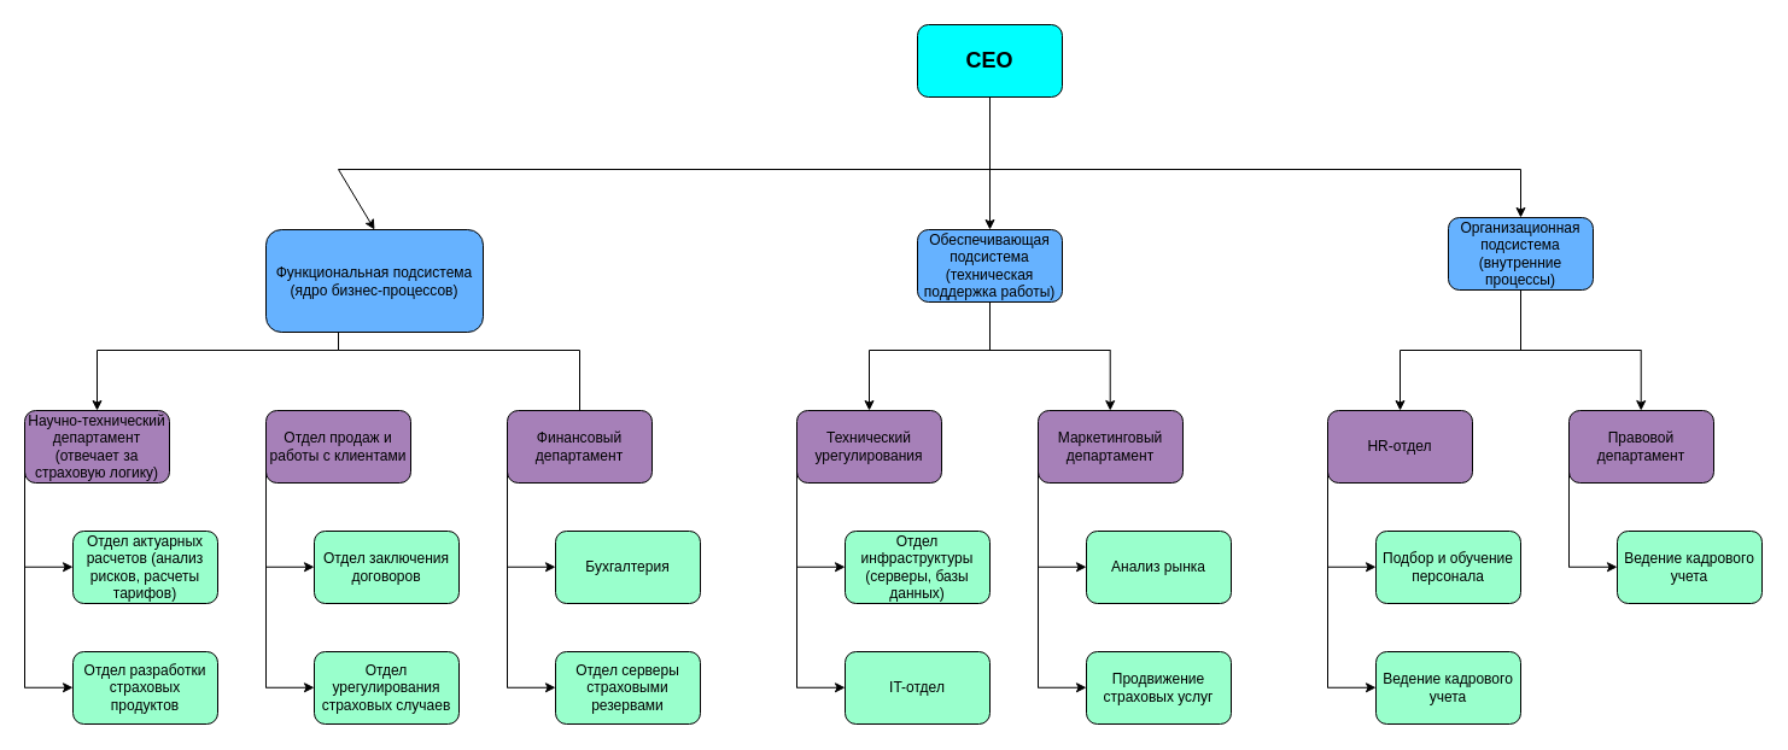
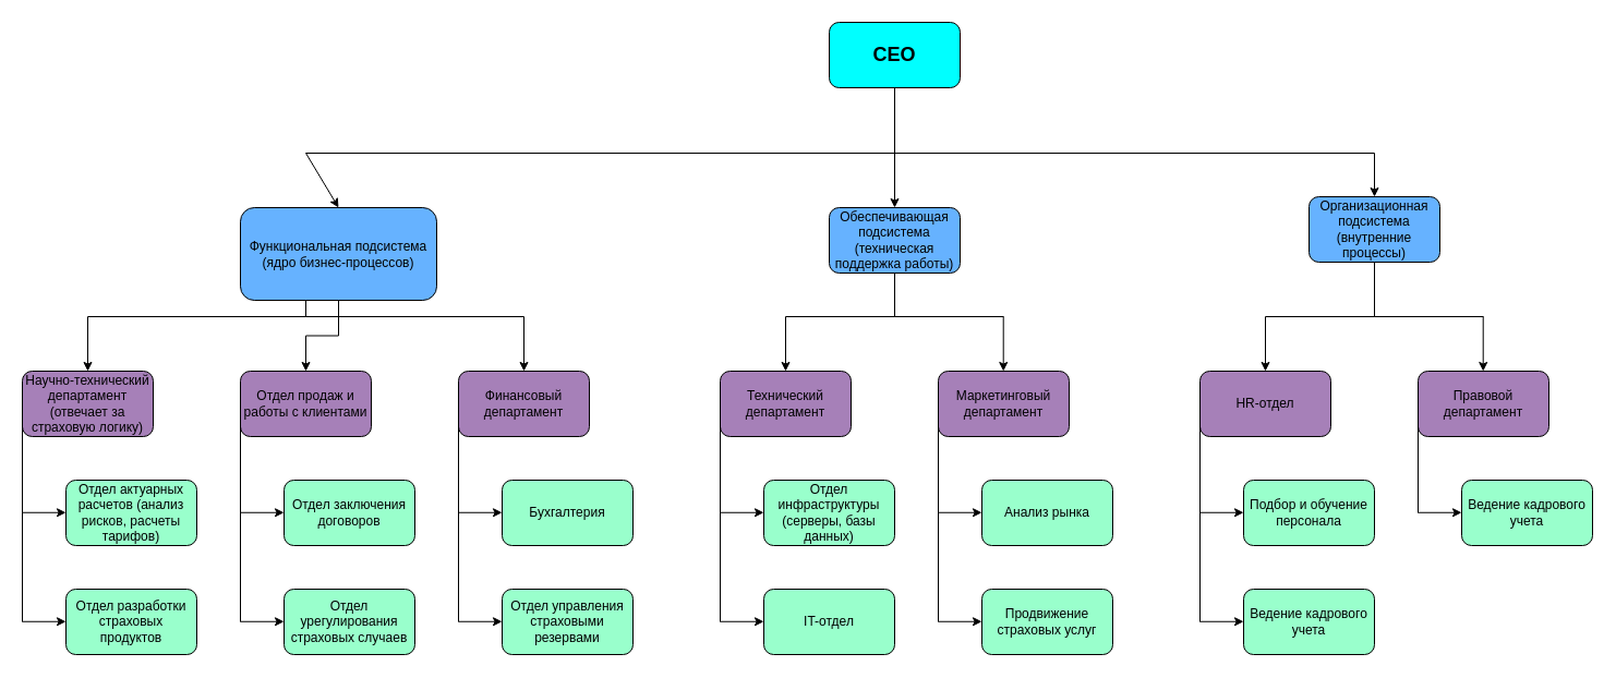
  <mxCell id="0" />
  <mxCell id="1" parent="0" />
  <mxCell id="2" value="&lt;b&gt;&lt;font style=&quot;font-size: 18px;&quot;&gt;СЕО&lt;/font&gt;&lt;/b&gt;" style="rounded=1;whiteSpace=wrap;html=1;fillColor=#00FFFF;" vertex="1" parent="1"><mxGeometry x="760" y="20" width="120" height="60" as="geometry" /></mxCell>
+ <mxCell id="3" style="edgeStyle=orthogonalEdgeStyle;rounded=0;orthogonalLoop=1;jettySize=auto;html=1;" edge="1" parent="1" source="6" target="10"><mxGeometry relative="1" as="geometry" /></mxCell>
  <mxCell id="4" style="edgeStyle=orthogonalEdgeStyle;rounded=0;orthogonalLoop=1;jettySize=auto;html=1;entryX=0.5;entryY=0;entryDx=0;entryDy=0;" edge="1" parent="1" source="6" target="9"><mxGeometry relative="1" as="geometry"><Array as="points"><mxPoint x="280" y="290" /><mxPoint x="80" y="290" /></Array></mxGeometry></mxCell>
- <mxCell id="5" style="edgeStyle=orthogonalEdgeStyle;rounded=0;orthogonalLoop=1;jettySize=auto;html=1;endArrow=none;" edge="1" parent="1" source="6" target="11"><mxGeometry relative="1" as="geometry"><Array as="points"><mxPoint x="280" y="290" /><mxPoint x="480" y="290" /></Array></mxGeometry></mxCell>
+ <mxCell id="5" style="edgeStyle=orthogonalEdgeStyle;rounded=0;orthogonalLoop=1;jettySize=auto;html=1;" edge="1" parent="1" source="6" target="11"><mxGeometry relative="1" as="geometry"><Array as="points"><mxPoint x="280" y="290" /><mxPoint x="480" y="290" /></Array></mxGeometry></mxCell>
  <mxCell id="6" value="Функциональная подсистема (ядро бизнес-процессов)&lt;div style=&quot;display:none&quot; id=&quot;SDCloudData&quot;&gt;&lt;/div&gt;" style="rounded=1;whiteSpace=wrap;html=1;fillColor=#66B2FF;" vertex="1" parent="1"><mxGeometry x="220" y="190" width="180" height="85" as="geometry" /></mxCell>
  <mxCell id="7" value="Обеспечивающая подсистема (техническая поддержка работы)&lt;div style=&quot;display:none&quot; id=&quot;SDCloudData&quot;&gt;&lt;/div&gt;" style="rounded=1;whiteSpace=wrap;html=1;fillColor=#66B2FF;" vertex="1" parent="1"><mxGeometry x="760" y="190" width="120" height="60" as="geometry" /></mxCell>
- <mxCell id="8" value="Технический урегулирования&lt;div style=&quot;display:none&quot; id=&quot;SDCloudData&quot;&gt;&lt;/div&gt;" style="rounded=1;whiteSpace=wrap;html=1;fillColor=#A680B8;" vertex="1" parent="1"><mxGeometry x="660" y="340" width="120" height="60" as="geometry" /></mxCell>
+ <mxCell id="8" value="Технический департамент&lt;div style=&quot;display:none&quot; id=&quot;SDCloudData&quot;&gt;&lt;/div&gt;" style="rounded=1;whiteSpace=wrap;html=1;fillColor=#A680B8;" vertex="1" parent="1"><mxGeometry x="660" y="340" width="120" height="60" as="geometry" /></mxCell>
  <mxCell id="9" value="Научно-технический департамент (отвечает за страховую логику)&lt;div style=&quot;display:none&quot; id=&quot;SDCloudData&quot;&gt;&lt;/div&gt;" style="rounded=1;whiteSpace=wrap;html=1;fillColor=#A680B8;" vertex="1" parent="1"><mxGeometry x="20" y="340" width="120" height="60" as="geometry" /></mxCell>
  <mxCell id="10" value="Отдел продаж и работы с клиентами&lt;div style=&quot;display:none&quot; id=&quot;SDCloudData&quot;&gt;&lt;/div&gt;" style="rounded=1;whiteSpace=wrap;html=1;fillColor=#A680B8;" vertex="1" parent="1"><mxGeometry x="220" y="340" width="120" height="60" as="geometry" /></mxCell>
  <mxCell id="11" value="Финансовый департамент&lt;div style=&quot;display:none&quot; id=&quot;SDCloudData&quot;&gt;&lt;/div&gt;" style="rounded=1;whiteSpace=wrap;html=1;fillColor=#A680B8;" vertex="1" parent="1"><mxGeometry x="420" y="340" width="120" height="60" as="geometry" /></mxCell>
  <mxCell id="12" value="Бухгалтерия&lt;div style=&quot;display:none&quot; id=&quot;SDCloudData&quot;&gt;&lt;/div&gt;" style="rounded=1;whiteSpace=wrap;html=1;fillColor=#99FFCC;" vertex="1" parent="1"><mxGeometry x="460" y="440" width="120" height="60" as="geometry" /></mxCell>
  <mxCell id="13" value="Отдел актуарных расчетов (анализ рисков, расчеты тарифов)&lt;div style=&quot;display:none&quot; id=&quot;SDCloudData&quot;&gt;&lt;/div&gt;" style="rounded=1;whiteSpace=wrap;html=1;fillColor=#99FFCC;" vertex="1" parent="1"><mxGeometry x="60" y="440" width="120" height="60" as="geometry" /></mxCell>
- <mxCell id="14" value="Отдел серверы страховыми резервами&lt;div style=&quot;display:none&quot; id=&quot;SDCloudData&quot;&gt;&lt;/div&gt;" style="rounded=1;whiteSpace=wrap;html=1;fillColor=#99FFCC;" vertex="1" parent="1"><mxGeometry x="460" y="540" width="120" height="60" as="geometry" /></mxCell>
+ <mxCell id="14" value="Отдел управления страховыми резервами&lt;div style=&quot;display:none&quot; id=&quot;SDCloudData&quot;&gt;&lt;/div&gt;" style="rounded=1;whiteSpace=wrap;html=1;fillColor=#99FFCC;" vertex="1" parent="1"><mxGeometry x="460" y="540" width="120" height="60" as="geometry" /></mxCell>
  <mxCell id="15" value="Отдел разработки страховых продуктов&lt;div style=&quot;display:none&quot; id=&quot;SDCloudData&quot;&gt;&lt;/div&gt;" style="rounded=1;whiteSpace=wrap;html=1;fillColor=#99FFCC;" vertex="1" parent="1"><mxGeometry x="60" y="540" width="120" height="60" as="geometry" /></mxCell>
  <mxCell id="16" value="Отдел заключения договоров&lt;div style=&quot;display:none&quot; id=&quot;SDCloudData&quot;&gt;&lt;/div&gt;" style="rounded=1;whiteSpace=wrap;html=1;fillColor=#99FFCC;" vertex="1" parent="1"><mxGeometry x="260" y="440" width="120" height="60" as="geometry" /></mxCell>
  <mxCell id="17" value="Отдел урегулирования страховых случаев&lt;div style=&quot;display:none&quot; id=&quot;SDCloudData&quot;&gt;&lt;/div&gt;" style="rounded=1;whiteSpace=wrap;html=1;fillColor=#99FFCC;" vertex="1" parent="1"><mxGeometry x="260" y="540" width="120" height="60" as="geometry" /></mxCell>
  <mxCell id="18" value="" style="endArrow=classic;html=1;rounded=0;entryX=0;entryY=0.5;entryDx=0;entryDy=0;" edge="1" parent="1"><mxGeometry width="50" height="50" relative="1" as="geometry"><mxPoint x="20" y="469.76" as="sourcePoint" /><mxPoint x="60" y="469.76" as="targetPoint" /></mxGeometry></mxCell>
  <mxCell id="19" value="" style="endArrow=classic;html=1;rounded=0;entryX=0;entryY=0.5;entryDx=0;entryDy=0;" edge="1" parent="1"><mxGeometry width="50" height="50" relative="1" as="geometry"><mxPoint x="20" y="569.76" as="sourcePoint" /><mxPoint x="60" y="569.76" as="targetPoint" /></mxGeometry></mxCell>
  <mxCell id="20" value="" style="endArrow=none;html=1;rounded=0;" edge="1" parent="1"><mxGeometry width="50" height="50" relative="1" as="geometry"><mxPoint x="20" y="570" as="sourcePoint" /><mxPoint x="20" y="390" as="targetPoint" /></mxGeometry></mxCell>
  <mxCell id="21" value="" style="endArrow=none;html=1;rounded=0;" edge="1" parent="1"><mxGeometry width="50" height="50" relative="1" as="geometry"><mxPoint x="220" y="570" as="sourcePoint" /><mxPoint x="220" y="390" as="targetPoint" /></mxGeometry></mxCell>
  <mxCell id="22" value="" style="endArrow=classic;html=1;rounded=0;entryX=0;entryY=0.5;entryDx=0;entryDy=0;" edge="1" parent="1"><mxGeometry width="50" height="50" relative="1" as="geometry"><mxPoint x="220" y="469.76" as="sourcePoint" /><mxPoint x="260" y="469.76" as="targetPoint" /></mxGeometry></mxCell>
  <mxCell id="23" value="" style="endArrow=classic;html=1;rounded=0;entryX=0;entryY=0.5;entryDx=0;entryDy=0;" edge="1" parent="1"><mxGeometry width="50" height="50" relative="1" as="geometry"><mxPoint x="220" y="569.76" as="sourcePoint" /><mxPoint x="260" y="569.76" as="targetPoint" /></mxGeometry></mxCell>
  <mxCell id="24" value="" style="endArrow=none;html=1;rounded=0;" edge="1" parent="1"><mxGeometry width="50" height="50" relative="1" as="geometry"><mxPoint x="420" y="570" as="sourcePoint" /><mxPoint x="420" y="390" as="targetPoint" /></mxGeometry></mxCell>
  <mxCell id="25" value="" style="endArrow=classic;html=1;rounded=0;entryX=0;entryY=0.5;entryDx=0;entryDy=0;" edge="1" parent="1"><mxGeometry width="50" height="50" relative="1" as="geometry"><mxPoint x="420" y="469.76" as="sourcePoint" /><mxPoint x="460" y="469.76" as="targetPoint" /></mxGeometry></mxCell>
  <mxCell id="26" value="" style="endArrow=classic;html=1;rounded=0;entryX=0;entryY=0.5;entryDx=0;entryDy=0;" edge="1" parent="1"><mxGeometry width="50" height="50" relative="1" as="geometry"><mxPoint x="420" y="569.76" as="sourcePoint" /><mxPoint x="460" y="569.76" as="targetPoint" /></mxGeometry></mxCell>
  <mxCell id="27" value="Маркетинговый департамент&lt;div style=&quot;display:none&quot; id=&quot;SDCloudData&quot;&gt;&lt;/div&gt;" style="rounded=1;whiteSpace=wrap;html=1;fillColor=#A680B8;" vertex="1" parent="1"><mxGeometry x="860" y="340" width="120" height="60" as="geometry" /></mxCell>
  <mxCell id="28" value="Отдел инфраструктуры (серверы, базы данных)&lt;div style=&quot;display:none&quot; id=&quot;SDCloudData&quot;&gt;&lt;/div&gt;" style="rounded=1;whiteSpace=wrap;html=1;fillColor=#99FFCC;" vertex="1" parent="1"><mxGeometry x="700" y="440" width="120" height="60" as="geometry" /></mxCell>
  <mxCell id="29" value="IT-отдел&lt;div style=&quot;display:none&quot; id=&quot;SDCloudData&quot;&gt;&lt;/div&gt;" style="rounded=1;whiteSpace=wrap;html=1;fillColor=#99FFCC;" vertex="1" parent="1"><mxGeometry x="700" y="540" width="120" height="60" as="geometry" /></mxCell>
  <mxCell id="30" value="Анализ рынка&lt;div style=&quot;display:none&quot; id=&quot;SDCloudData&quot;&gt;&lt;/div&gt;" style="rounded=1;whiteSpace=wrap;html=1;fillColor=#99FFCC;" vertex="1" parent="1"><mxGeometry x="900" y="440" width="120" height="60" as="geometry" /></mxCell>
  <mxCell id="31" value="Продвижение страховых услуг&lt;div style=&quot;display:none&quot; id=&quot;SDCloudData&quot;&gt;&lt;/div&gt;" style="rounded=1;whiteSpace=wrap;html=1;fillColor=#99FFCC;" vertex="1" parent="1"><mxGeometry x="900" y="540" width="120" height="60" as="geometry" /></mxCell>
  <mxCell id="32" value="" style="endArrow=none;html=1;rounded=0;" edge="1" parent="1"><mxGeometry width="50" height="50" relative="1" as="geometry"><mxPoint x="660" y="570" as="sourcePoint" /><mxPoint x="660" y="390" as="targetPoint" /></mxGeometry></mxCell>
  <mxCell id="33" value="" style="endArrow=classic;html=1;rounded=0;entryX=0;entryY=0.5;entryDx=0;entryDy=0;" edge="1" parent="1"><mxGeometry width="50" height="50" relative="1" as="geometry"><mxPoint x="660" y="469.76" as="sourcePoint" /><mxPoint x="700" y="469.76" as="targetPoint" /></mxGeometry></mxCell>
  <mxCell id="34" value="" style="endArrow=classic;html=1;rounded=0;entryX=0;entryY=0.5;entryDx=0;entryDy=0;" edge="1" parent="1"><mxGeometry width="50" height="50" relative="1" as="geometry"><mxPoint x="660" y="569.76" as="sourcePoint" /><mxPoint x="700" y="569.76" as="targetPoint" /></mxGeometry></mxCell>
  <mxCell id="35" value="" style="endArrow=none;html=1;rounded=0;" edge="1" parent="1"><mxGeometry width="50" height="50" relative="1" as="geometry"><mxPoint x="860" y="570" as="sourcePoint" /><mxPoint x="860" y="390" as="targetPoint" /></mxGeometry></mxCell>
  <mxCell id="36" value="" style="endArrow=classic;html=1;rounded=0;entryX=0;entryY=0.5;entryDx=0;entryDy=0;" edge="1" parent="1"><mxGeometry width="50" height="50" relative="1" as="geometry"><mxPoint x="860" y="469.76" as="sourcePoint" /><mxPoint x="900" y="469.76" as="targetPoint" /></mxGeometry></mxCell>
  <mxCell id="37" value="" style="endArrow=classic;html=1;rounded=0;entryX=0;entryY=0.5;entryDx=0;entryDy=0;" edge="1" parent="1"><mxGeometry width="50" height="50" relative="1" as="geometry"><mxPoint x="860" y="569.76" as="sourcePoint" /><mxPoint x="900" y="569.76" as="targetPoint" /></mxGeometry></mxCell>
  <mxCell id="38" value="" style="endArrow=none;html=1;rounded=0;" edge="1" parent="1"><mxGeometry width="50" height="50" relative="1" as="geometry"><mxPoint x="920" y="290" as="sourcePoint" /><mxPoint x="720" y="290" as="targetPoint" /></mxGeometry></mxCell>
  <mxCell id="39" value="" style="endArrow=classic;html=1;rounded=0;entryX=0.5;entryY=0;entryDx=0;entryDy=0;" edge="1" parent="1" target="8"><mxGeometry width="50" height="50" relative="1" as="geometry"><mxPoint x="720" y="290" as="sourcePoint" /><mxPoint x="800" y="280" as="targetPoint" /></mxGeometry></mxCell>
  <mxCell id="40" value="" style="endArrow=classic;html=1;rounded=0;entryX=0.5;entryY=0;entryDx=0;entryDy=0;" edge="1" parent="1"><mxGeometry width="50" height="50" relative="1" as="geometry"><mxPoint x="919.71" y="290" as="sourcePoint" /><mxPoint x="919.71" y="340" as="targetPoint" /></mxGeometry></mxCell>
  <mxCell id="41" value="" style="endArrow=none;html=1;rounded=0;entryX=0.5;entryY=1;entryDx=0;entryDy=0;" edge="1" parent="1" target="7"><mxGeometry width="50" height="50" relative="1" as="geometry"><mxPoint x="820" y="290" as="sourcePoint" /><mxPoint x="730" y="300" as="targetPoint" /></mxGeometry></mxCell>
  <mxCell id="42" value="Организационная подсистема (внутренние процессы)&lt;div style=&quot;display:none&quot; id=&quot;SDCloudData&quot;&gt;&lt;/div&gt;&lt;div style=&quot;display:none&quot; id=&quot;SDCloudData&quot;&gt;&lt;/div&gt;" style="rounded=1;whiteSpace=wrap;html=1;fillColor=#66B2FF;" vertex="1" parent="1"><mxGeometry x="1200" y="180" width="120" height="60" as="geometry" /></mxCell>
  <mxCell id="43" value="HR-отдел&lt;div style=&quot;display:none&quot; id=&quot;SDCloudData&quot;&gt;&lt;/div&gt;" style="rounded=1;whiteSpace=wrap;html=1;fillColor=#A680B8;" vertex="1" parent="1"><mxGeometry x="1100" y="340" width="120" height="60" as="geometry" /></mxCell>
  <mxCell id="44" value="Правовой департамент&lt;div style=&quot;display:none&quot; id=&quot;SDCloudData&quot;&gt;&lt;/div&gt;" style="rounded=1;whiteSpace=wrap;html=1;fillColor=#A680B8;" vertex="1" parent="1"><mxGeometry x="1300" y="340" width="120" height="60" as="geometry" /></mxCell>
  <mxCell id="45" value="Подбор и обучение персонала&lt;div style=&quot;display:none&quot; id=&quot;SDCloudData&quot;&gt;&lt;/div&gt;" style="rounded=1;whiteSpace=wrap;html=1;fillColor=#99FFCC;" vertex="1" parent="1"><mxGeometry x="1140" y="440" width="120" height="60" as="geometry" /></mxCell>
  <mxCell id="46" value="Ведение кадрового учета&lt;div style=&quot;display:none&quot; id=&quot;SDCloudData&quot;&gt;&lt;/div&gt;" style="rounded=1;whiteSpace=wrap;html=1;fillColor=#99FFCC;" vertex="1" parent="1"><mxGeometry x="1140" y="540" width="120" height="60" as="geometry" /></mxCell>
  <mxCell id="47" value="Ведение кадрового учета&lt;div style=&quot;display:none&quot; id=&quot;SDCloudData&quot;&gt;&lt;/div&gt;" style="rounded=1;whiteSpace=wrap;html=1;fillColor=#99FFCC;" vertex="1" parent="1"><mxGeometry x="1340" y="440" width="120" height="60" as="geometry" /></mxCell>
  <mxCell id="48" value="" style="endArrow=none;html=1;rounded=0;" edge="1" parent="1"><mxGeometry width="50" height="50" relative="1" as="geometry"><mxPoint x="1100" y="570" as="sourcePoint" /><mxPoint x="1100" y="390" as="targetPoint" /></mxGeometry></mxCell>
  <mxCell id="49" value="" style="endArrow=classic;html=1;rounded=0;entryX=0;entryY=0.5;entryDx=0;entryDy=0;" edge="1" parent="1"><mxGeometry width="50" height="50" relative="1" as="geometry"><mxPoint x="1100" y="469.76" as="sourcePoint" /><mxPoint x="1140" y="469.76" as="targetPoint" /></mxGeometry></mxCell>
  <mxCell id="50" value="" style="endArrow=classic;html=1;rounded=0;entryX=0;entryY=0.5;entryDx=0;entryDy=0;" edge="1" parent="1"><mxGeometry width="50" height="50" relative="1" as="geometry"><mxPoint x="1100" y="569.76" as="sourcePoint" /><mxPoint x="1140" y="569.76" as="targetPoint" /></mxGeometry></mxCell>
  <mxCell id="51" value="" style="endArrow=none;html=1;rounded=0;" edge="1" parent="1"><mxGeometry width="50" height="50" relative="1" as="geometry"><mxPoint x="1300" y="470" as="sourcePoint" /><mxPoint x="1300" y="390" as="targetPoint" /></mxGeometry></mxCell>
  <mxCell id="52" value="" style="endArrow=classic;html=1;rounded=0;entryX=0;entryY=0.5;entryDx=0;entryDy=0;" edge="1" parent="1"><mxGeometry width="50" height="50" relative="1" as="geometry"><mxPoint x="1300" y="469.76" as="sourcePoint" /><mxPoint x="1340" y="469.76" as="targetPoint" /></mxGeometry></mxCell>
  <mxCell id="53" value="" style="endArrow=none;html=1;rounded=0;" edge="1" parent="1"><mxGeometry width="50" height="50" relative="1" as="geometry"><mxPoint x="1360" y="290" as="sourcePoint" /><mxPoint x="1160" y="290" as="targetPoint" /></mxGeometry></mxCell>
  <mxCell id="54" value="" style="endArrow=classic;html=1;rounded=0;entryX=0.5;entryY=0;entryDx=0;entryDy=0;" edge="1" parent="1" target="43"><mxGeometry width="50" height="50" relative="1" as="geometry"><mxPoint x="1160" y="290" as="sourcePoint" /><mxPoint x="1240" y="280" as="targetPoint" /></mxGeometry></mxCell>
  <mxCell id="55" value="" style="endArrow=classic;html=1;rounded=0;entryX=0.5;entryY=0;entryDx=0;entryDy=0;" edge="1" parent="1"><mxGeometry width="50" height="50" relative="1" as="geometry"><mxPoint x="1359.71" y="290" as="sourcePoint" /><mxPoint x="1359.71" y="340" as="targetPoint" /></mxGeometry></mxCell>
  <mxCell id="56" value="" style="endArrow=none;html=1;rounded=0;entryX=0.5;entryY=1;entryDx=0;entryDy=0;" edge="1" parent="1" target="42"><mxGeometry width="50" height="50" relative="1" as="geometry"><mxPoint x="1260" y="290" as="sourcePoint" /><mxPoint x="1170" y="300" as="targetPoint" /></mxGeometry></mxCell>
  <mxCell id="57" value="" style="endArrow=none;html=1;rounded=0;" edge="1" parent="1"><mxGeometry width="50" height="50" relative="1" as="geometry"><mxPoint x="280" y="140" as="sourcePoint" /><mxPoint x="1260" y="140" as="targetPoint" /></mxGeometry></mxCell>
  <mxCell id="58" value="" style="endArrow=classic;html=1;rounded=0;entryX=0.5;entryY=0;entryDx=0;entryDy=0;" edge="1" parent="1" target="42"><mxGeometry width="50" height="50" relative="1" as="geometry"><mxPoint x="1260" y="140" as="sourcePoint" /><mxPoint x="1310" y="90" as="targetPoint" /></mxGeometry></mxCell>
  <mxCell id="59" value="" style="endArrow=classic;html=1;rounded=0;entryX=0.5;entryY=0;entryDx=0;entryDy=0;" edge="1" parent="1" target="7"><mxGeometry width="50" height="50" relative="1" as="geometry"><mxPoint x="820" y="140" as="sourcePoint" /><mxPoint x="870" y="90" as="targetPoint" /></mxGeometry></mxCell>
  <mxCell id="60" value="" style="endArrow=classic;html=1;rounded=0;entryX=0.5;entryY=0;entryDx=0;entryDy=0;" edge="1" parent="1" target="6"><mxGeometry width="50" height="50" relative="1" as="geometry"><mxPoint x="280" y="140" as="sourcePoint" /><mxPoint x="330" y="90" as="targetPoint" /></mxGeometry></mxCell>
  <mxCell id="61" value="" style="endArrow=none;html=1;rounded=0;" edge="1" parent="1"><mxGeometry width="50" height="50" relative="1" as="geometry"><mxPoint x="820" y="140" as="sourcePoint" /><mxPoint x="820" as="targetPoint" y="80" /></mxGeometry></mxCell>
